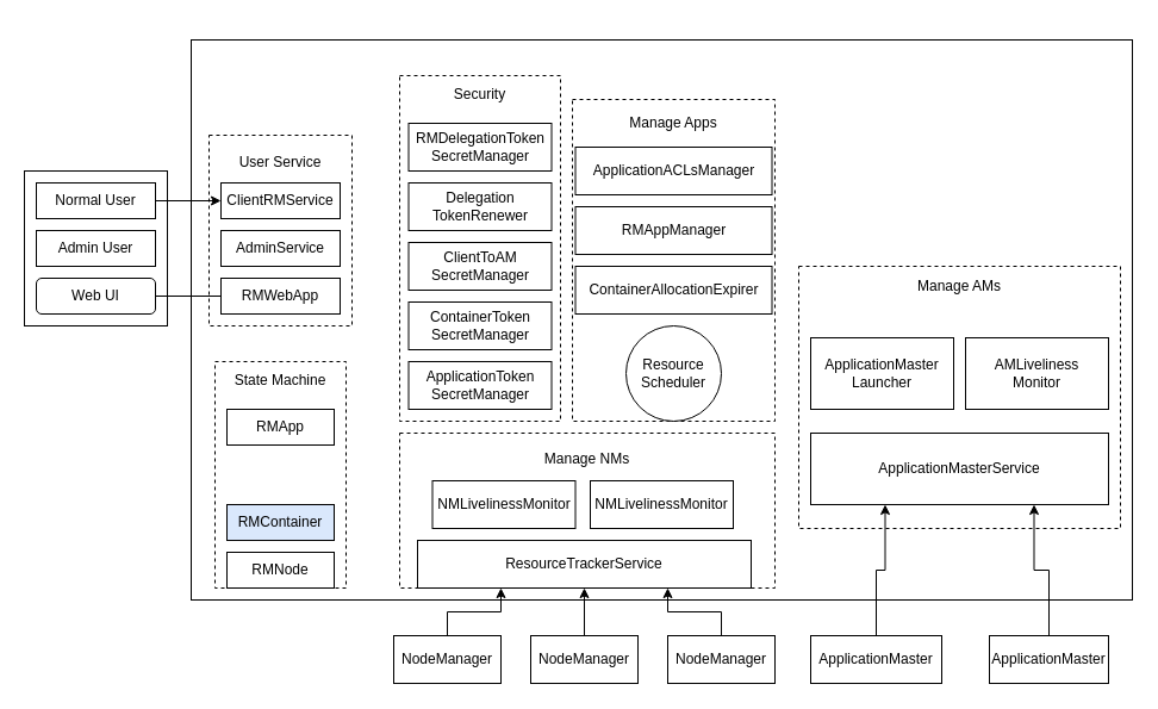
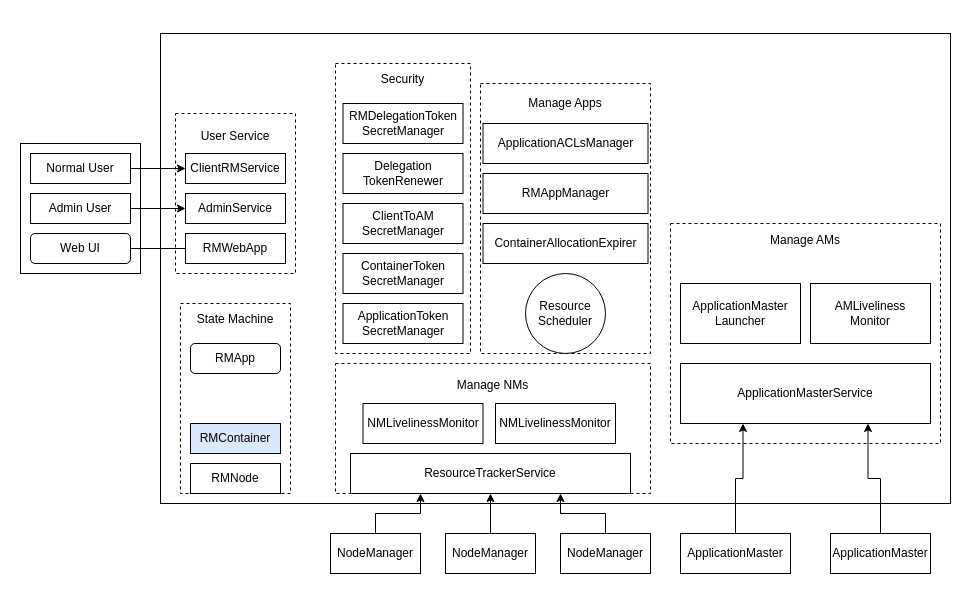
  <mxCell id="0" />
  <mxCell id="1" parent="0" />
  <mxCell id="2" value="" style="rounded=0;whiteSpace=wrap;html=1;" vertex="1" parent="1"><mxGeometry x="160" y="20" width="790" height="470" as="geometry" /></mxCell>
  <mxCell id="3" value="&lt;br&gt;Manage AMs&lt;br&gt;&lt;br&gt;&lt;br&gt;&lt;br&gt;&lt;br&gt;&lt;br&gt;&lt;br&gt;&lt;br&gt;&lt;br&gt;&lt;br&gt;&lt;br&gt;&lt;br&gt;&lt;br&gt;&lt;br&gt;&lt;br&gt;" style="rounded=0;whiteSpace=wrap;html=1;dashed=1;" vertex="1" parent="1"><mxGeometry x="670" y="210" width="270" height="220" as="geometry" /></mxCell>
  <mxCell id="4" value="&lt;br&gt;Manage Apps&lt;br&gt;&lt;br&gt;&lt;br&gt;&lt;br&gt;&lt;br&gt;&lt;br&gt;&lt;br&gt;&lt;br&gt;&lt;br&gt;&lt;br&gt;&lt;br&gt;&lt;br&gt;&lt;br&gt;&lt;br&gt;&lt;br&gt;&lt;br&gt;&lt;br&gt;&lt;br&gt;" style="rounded=0;whiteSpace=wrap;html=1;dashed=1;" vertex="1" parent="1"><mxGeometry x="480" y="70" width="170" height="270" as="geometry" /></mxCell>
  <mxCell id="5" value="&lt;br&gt;&lt;br&gt;&lt;br&gt;&lt;br&gt;&lt;br&gt;Security&lt;br&gt;&lt;br&gt;&lt;br&gt;&lt;br&gt;&lt;br&gt;&lt;br&gt;&lt;br&gt;&lt;br&gt;&lt;br&gt;&lt;br&gt;&lt;br&gt;&lt;br&gt;&lt;br&gt;&lt;br&gt;&lt;br&gt;&lt;br&gt;&lt;br&gt;&lt;br&gt;&lt;br&gt;&lt;br&gt;&lt;br&gt;&lt;br&gt;&lt;br&gt;&lt;br&gt;" style="rounded=0;whiteSpace=wrap;html=1;dashed=1;" vertex="1" parent="1"><mxGeometry x="335" y="50" width="135" height="290" as="geometry" /></mxCell>
  <mxCell id="6" value="" style="rounded=0;whiteSpace=wrap;html=1;" vertex="1" parent="1"><mxGeometry x="20" y="130" width="120" height="130" as="geometry" /></mxCell>
  <mxCell id="7" value="&lt;br&gt;&lt;br&gt;User Service&lt;br&gt;&lt;br&gt;&lt;br&gt;&lt;br&gt;&lt;br&gt;&lt;br&gt;&lt;br&gt;&lt;br&gt;&lt;br&gt;&lt;br&gt;&lt;br&gt;" style="rounded=0;whiteSpace=wrap;html=1;dashed=1;" vertex="1" parent="1"><mxGeometry x="175" y="100" width="120" height="160" as="geometry" /></mxCell>
  <mxCell id="8" value="&lt;br&gt;&lt;br&gt;State Machine&lt;br&gt;&lt;br&gt;&lt;br&gt;&lt;br&gt;&lt;br&gt;&lt;br&gt;&lt;br&gt;&lt;br&gt;&lt;br&gt;&lt;br&gt;&lt;br&gt;&lt;br&gt;&lt;br&gt;&lt;br&gt;" style="rounded=0;whiteSpace=wrap;html=1;dashed=1;" vertex="1" parent="1"><mxGeometry x="180" y="290" width="110" height="190" as="geometry" /></mxCell>
  <mxCell id="9" value="Manage NMs&lt;br&gt;&lt;br&gt;&lt;br&gt;&lt;br&gt;&lt;br&gt;&lt;br&gt;&lt;br&gt;" style="rounded=0;whiteSpace=wrap;html=1;dashed=1;" vertex="1" parent="1"><mxGeometry x="335" y="350" width="315" height="130" as="geometry" /></mxCell>
  <mxCell id="10" value="ResourceTrackerService" style="rounded=0;whiteSpace=wrap;html=1;" vertex="1" parent="1"><mxGeometry x="350" y="440" width="280" height="40" as="geometry" /></mxCell>
  <mxCell id="11" value="NMLivelinessMonitor" style="rounded=0;whiteSpace=wrap;html=1;" vertex="1" parent="1"><mxGeometry x="362.5" y="390" width="120" height="40" as="geometry" /></mxCell>
  <mxCell id="12" value="NMLivelinessMonitor" style="rounded=0;whiteSpace=wrap;html=1;" vertex="1" parent="1"><mxGeometry x="495" y="390" width="120" height="40" as="geometry" /></mxCell>
- <mxCell id="13" value="RMApp" style="rounded=0;whiteSpace=wrap;html=1;" vertex="1" parent="1"><mxGeometry x="190" y="330" width="90" height="30" as="geometry" /></mxCell>
+ <mxCell id="13" value="RMApp" style="whiteSpace=wrap;html=1;rounded=1;" vertex="1" parent="1"><mxGeometry x="190" y="330" width="90" height="30" as="geometry" /></mxCell>
  <mxCell id="14" value="RMContainer" style="rounded=0;whiteSpace=wrap;html=1;fillColor=#dae8fc;" vertex="1" parent="1"><mxGeometry x="190" y="410" width="90" height="30" as="geometry" /></mxCell>
  <mxCell id="15" value="RMNode" style="rounded=0;whiteSpace=wrap;html=1;" vertex="1" parent="1"><mxGeometry x="190" y="450" width="90" height="30" as="geometry" /></mxCell>
  <mxCell id="16" value="ClientRMService" style="rounded=0;whiteSpace=wrap;html=1;" vertex="1" parent="1"><mxGeometry x="185" y="140" width="100" height="30" as="geometry" /></mxCell>
  <mxCell id="17" value="AdminService" style="rounded=0;whiteSpace=wrap;html=1;" vertex="1" parent="1"><mxGeometry x="185" y="180" width="100" height="30" as="geometry" /></mxCell>
  <mxCell id="18" value="RMWebApp" style="rounded=0;whiteSpace=wrap;html=1;" vertex="1" parent="1"><mxGeometry x="185" y="220" width="100" height="30" as="geometry" /></mxCell>
  <mxCell id="19" style="edgeStyle=orthogonalEdgeStyle;rounded=0;orthogonalLoop=1;jettySize=auto;html=1;entryX=0;entryY=0.5;entryDx=0;entryDy=0;" edge="1" parent="1" source="20" target="16"><mxGeometry relative="1" as="geometry" /></mxCell>
  <mxCell id="20" value="Normal User" style="rounded=0;whiteSpace=wrap;html=1;" vertex="1" parent="1"><mxGeometry x="30" y="140" width="100" height="30" as="geometry" /></mxCell>
+ <mxCell id="21" style="edgeStyle=orthogonalEdgeStyle;rounded=0;orthogonalLoop=1;jettySize=auto;html=1;" edge="1" parent="1" source="22" target="17"><mxGeometry relative="1" as="geometry" /></mxCell>
  <mxCell id="22" value="Admin User" style="rounded=0;whiteSpace=wrap;html=1;" vertex="1" parent="1"><mxGeometry x="30" y="180" width="100" height="30" as="geometry" /></mxCell>
  <mxCell id="23" style="edgeStyle=orthogonalEdgeStyle;rounded=0;orthogonalLoop=1;jettySize=auto;html=1;entryX=0;entryY=0.5;entryDx=0;entryDy=0;endArrow=none;" edge="1" parent="1" source="24" target="18"><mxGeometry relative="1" as="geometry" /></mxCell>
  <mxCell id="24" value="Web UI" style="whiteSpace=wrap;html=1;rounded=1;" vertex="1" parent="1"><mxGeometry x="30" y="220" width="100" height="30" as="geometry" /></mxCell>
  <mxCell id="25" value="ApplicationToken&lt;br&gt;SecretManager" style="rounded=0;whiteSpace=wrap;html=1;" vertex="1" parent="1"><mxGeometry x="342.5" y="290" width="120" height="40" as="geometry" /></mxCell>
  <mxCell id="26" value="ContainerToken&lt;br&gt;SecretManager" style="rounded=0;whiteSpace=wrap;html=1;" vertex="1" parent="1"><mxGeometry x="342.5" y="240" width="120" height="40" as="geometry" /></mxCell>
  <mxCell id="27" value="ClientToAM&lt;br&gt;SecretManager" style="rounded=0;whiteSpace=wrap;html=1;" vertex="1" parent="1"><mxGeometry x="342.5" y="190" width="120" height="40" as="geometry" /></mxCell>
  <mxCell id="28" value="Delegation&lt;br&gt;TokenRenewer" style="rounded=0;whiteSpace=wrap;html=1;" vertex="1" parent="1"><mxGeometry x="342.5" y="140" width="120" height="40" as="geometry" /></mxCell>
  <mxCell id="29" value="&lt;div&gt;RMDelegationToken&lt;/div&gt;&lt;div&gt;SecretManager&lt;/div&gt;" style="rounded=0;whiteSpace=wrap;html=1;" vertex="1" parent="1"><mxGeometry x="342.5" y="90" width="120" height="40" as="geometry" /></mxCell>
  <mxCell id="30" value="ContainerAllocationExpirer" style="rounded=0;whiteSpace=wrap;html=1;" vertex="1" parent="1"><mxGeometry x="482.5" y="210" width="165" height="40" as="geometry" /></mxCell>
  <mxCell id="31" value="RMAppManager" style="rounded=0;whiteSpace=wrap;html=1;" vertex="1" parent="1"><mxGeometry x="482.5" y="160" width="165" height="40" as="geometry" /></mxCell>
  <mxCell id="32" value="ApplicationACLsManager" style="rounded=0;whiteSpace=wrap;html=1;" vertex="1" parent="1"><mxGeometry x="482.5" y="110" width="165" height="40" as="geometry" /></mxCell>
  <mxCell id="33" value="&lt;span&gt;Resource&lt;/span&gt;&lt;br&gt;&lt;span&gt;Scheduler&lt;/span&gt;" style="ellipse;whiteSpace=wrap;html=1;aspect=fixed;" vertex="1" parent="1"><mxGeometry x="525" y="260" width="80" height="80" as="geometry" /></mxCell>
  <mxCell id="34" value="ApplicationMasterService" style="rounded=0;whiteSpace=wrap;html=1;" vertex="1" parent="1"><mxGeometry x="680" y="350" width="250" height="60" as="geometry" /></mxCell>
  <mxCell id="35" value="ApplicationMaster&lt;br&gt;Launcher" style="rounded=0;whiteSpace=wrap;html=1;" vertex="1" parent="1"><mxGeometry x="680" y="270" width="120" height="60" as="geometry" /></mxCell>
  <mxCell id="36" value="AMLiveliness&lt;br&gt;Monitor" style="rounded=0;whiteSpace=wrap;html=1;" vertex="1" parent="1"><mxGeometry x="810" y="270" width="120" height="60" as="geometry" /></mxCell>
  <mxCell id="37" style="edgeStyle=orthogonalEdgeStyle;rounded=0;orthogonalLoop=1;jettySize=auto;html=1;entryX=0.25;entryY=1;entryDx=0;entryDy=0;" edge="1" parent="1" source="38" target="10"><mxGeometry relative="1" as="geometry" /></mxCell>
  <mxCell id="38" value="NodeManager" style="rounded=0;whiteSpace=wrap;html=1;" vertex="1" parent="1"><mxGeometry x="330" y="520" width="90" height="40" as="geometry" /></mxCell>
  <mxCell id="39" style="edgeStyle=orthogonalEdgeStyle;rounded=0;orthogonalLoop=1;jettySize=auto;html=1;entryX=0.5;entryY=1;entryDx=0;entryDy=0;" edge="1" parent="1" source="40" target="10"><mxGeometry relative="1" as="geometry" /></mxCell>
  <mxCell id="40" value="NodeManager" style="rounded=0;whiteSpace=wrap;html=1;" vertex="1" parent="1"><mxGeometry x="445" y="520" width="90" height="40" as="geometry" /></mxCell>
  <mxCell id="41" style="edgeStyle=orthogonalEdgeStyle;rounded=0;orthogonalLoop=1;jettySize=auto;html=1;entryX=0.75;entryY=1;entryDx=0;entryDy=0;" edge="1" parent="1" source="42" target="10"><mxGeometry relative="1" as="geometry" /></mxCell>
  <mxCell id="42" value="NodeManager" style="rounded=0;whiteSpace=wrap;html=1;" vertex="1" parent="1"><mxGeometry x="560" y="520" width="90" height="40" as="geometry" /></mxCell>
  <mxCell id="43" style="edgeStyle=orthogonalEdgeStyle;rounded=0;orthogonalLoop=1;jettySize=auto;html=1;entryX=0.25;entryY=1;entryDx=0;entryDy=0;" edge="1" parent="1" source="44" target="34"><mxGeometry relative="1" as="geometry" /></mxCell>
  <mxCell id="44" value="ApplicationMaster" style="rounded=0;whiteSpace=wrap;html=1;" vertex="1" parent="1"><mxGeometry x="680" y="520" width="110" height="40" as="geometry" /></mxCell>
  <mxCell id="45" style="edgeStyle=orthogonalEdgeStyle;rounded=0;orthogonalLoop=1;jettySize=auto;html=1;entryX=0.75;entryY=1;entryDx=0;entryDy=0;" edge="1" parent="1" source="46" target="34"><mxGeometry relative="1" as="geometry" /></mxCell>
  <mxCell id="46" value="ApplicationMaster" style="rounded=0;whiteSpace=wrap;html=1;" vertex="1" parent="1"><mxGeometry x="830" y="520" width="100" height="40" as="geometry" /></mxCell>
